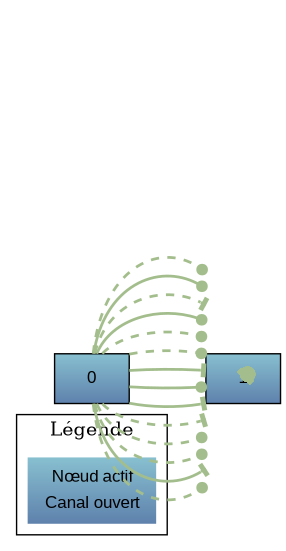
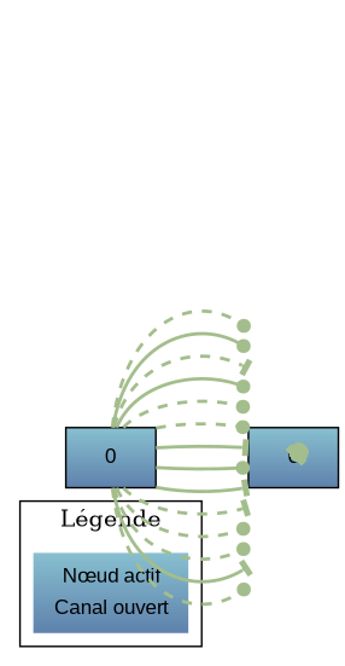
  digraph {
    bgcolor="#ffffff"
    rankdir=LR
    splines=curved
    node [fillcolor="#88c0d0:#5e81ac" fontname=Arial fontsize=12 gradientangle=270 rounded=true shape=box style=filled]
    edge [arrowsize=0.8 color="#a3be8c" penwidth=2.0 style=dashed arrowhead=dot]
    n1 [label=<             <table border="0">                 <tr><td>Nœud actif</td></tr>                 <tr><td>Canal ouvert</td></tr>             </table>         > shape=none]
    n2 [label=0]
-   n3 [label=1]
+   n3 [label=6]
    subgraph cluster_1 {
      label="Légende"
      n1
    }
    n2 -> n3
    n2 -> n3 [style=bold]
    n2 -> n3 [arrowhead=tee]
    n2 -> n3 [style=bold]
    n2 -> n3
    n2 -> n3
    n2 -> n3 [style=bold arrowhead=tee]
    n2 -> n3 [style=bold]
    n2 -> n3 [style=bold arrowhead=tee]
    n2 -> n3 [arrowhead=tee]
    n2 -> n3
    n2 -> n3
    n2 -> n3 [style=bold arrowhead=tee]
    n2 -> n3
    n3 -> n3
    n3 -> n3
    n3 -> n3
    n3 -> n3 [style=bold]
    n3 -> n3 [style=bold]
    n3 -> n3 [arrowhead=tee]
    n3 -> n3
    n3 -> n3 [style=bold]
    n3 -> n3
    n3 -> n3 [style=bold]
    n3 -> n3 [style=bold arrowhead=tee]
    n3 -> n3 [arrowhead=tee]
    n3 -> n3 [style=bold]
    n3 -> n3 [style=bold]
  }
